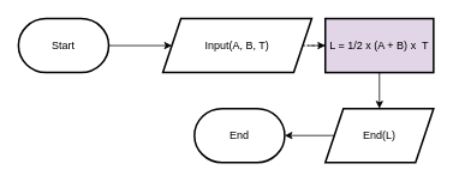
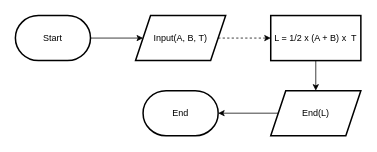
  <mxCell id="0" />
  <mxCell id="1" parent="0" />
  <mxCell id="2" style="edgeStyle=orthogonalEdgeStyle;rounded=0;orthogonalLoop=1;jettySize=auto;html=1;entryX=0;entryY=0.5;entryDx=0;entryDy=0;" edge="1" parent="1" source="3" target="5"><mxGeometry relative="1" as="geometry" /></mxCell>
  <mxCell id="3" value="Start" style="strokeWidth=2;html=1;shape=mxgraph.flowchart.terminator;whiteSpace=wrap;" vertex="1" parent="1"><mxGeometry x="20" y="20" width="100" height="60" as="geometry" /></mxCell>
  <mxCell id="4" value="" style="edgeStyle=orthogonalEdgeStyle;rounded=0;orthogonalLoop=1;jettySize=auto;html=1;dashed=1;" edge="1" parent="1" source="5" target="7"><mxGeometry relative="1" as="geometry" /></mxCell>
- <mxCell id="5" value="Input(A, B, T)" style="shape=parallelogram;perimeter=parallelogramPerimeter;whiteSpace=wrap;html=1;fixedSize=1;strokeWidth=2;" vertex="1" parent="1"><mxGeometry x="180" y="20" width="165" height="60" as="geometry" /></mxCell>
+ <mxCell id="5" value="Input(A, B, T)" style="shape=parallelogram;perimeter=parallelogramPerimeter;whiteSpace=wrap;html=1;fixedSize=1;strokeWidth=2;" vertex="1" parent="1"><mxGeometry x="180" y="20" width="120" height="60" as="geometry" /></mxCell>
  <mxCell id="6" style="edgeStyle=orthogonalEdgeStyle;rounded=0;orthogonalLoop=1;jettySize=auto;html=1;entryX=0.5;entryY=0;entryDx=0;entryDy=0;" edge="1" parent="1" source="7" target="9"><mxGeometry relative="1" as="geometry" /></mxCell>
- <mxCell id="7" value="L = 1/2 x (A + B) x&amp;nbsp; T" style="whiteSpace=wrap;html=1;strokeWidth=2;fillColor=#e1d5e7;" vertex="1" parent="1"><mxGeometry x="360" y="20" width="120" height="60" as="geometry" /></mxCell>
+ <mxCell id="7" value="L = 1/2 x (A + B) x&amp;nbsp; T" style="whiteSpace=wrap;html=1;strokeWidth=2;" vertex="1" parent="1"><mxGeometry x="360" y="20" width="120" height="60" as="geometry" /></mxCell>
  <mxCell id="8" style="edgeStyle=orthogonalEdgeStyle;rounded=0;orthogonalLoop=1;jettySize=auto;html=1;entryX=1;entryY=0.5;entryDx=0;entryDy=0;entryPerimeter=0;" edge="1" parent="1" source="9" target="10"><mxGeometry relative="1" as="geometry" /></mxCell>
  <mxCell id="9" value="End(L)" style="shape=parallelogram;perimeter=parallelogramPerimeter;whiteSpace=wrap;html=1;fixedSize=1;strokeWidth=2;" vertex="1" parent="1"><mxGeometry x="360" y="120" width="120" height="60" as="geometry" /></mxCell>
- <mxCell id="10" value="End" style="strokeWidth=2;html=1;shape=mxgraph.flowchart.terminator;whiteSpace=wrap;" vertex="1" parent="1"><mxGeometry x="215" y="120" width="100" height="60" as="geometry" /></mxCell>
+ <mxCell id="10" value="End" style="strokeWidth=2;html=1;shape=mxgraph.flowchart.terminator;whiteSpace=wrap;" vertex="1" parent="1"><mxGeometry x="190" y="120" width="100" height="60" as="geometry" /></mxCell>
